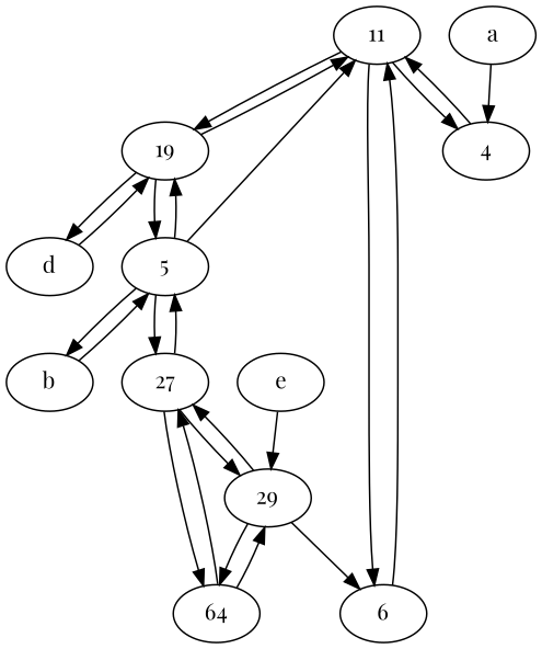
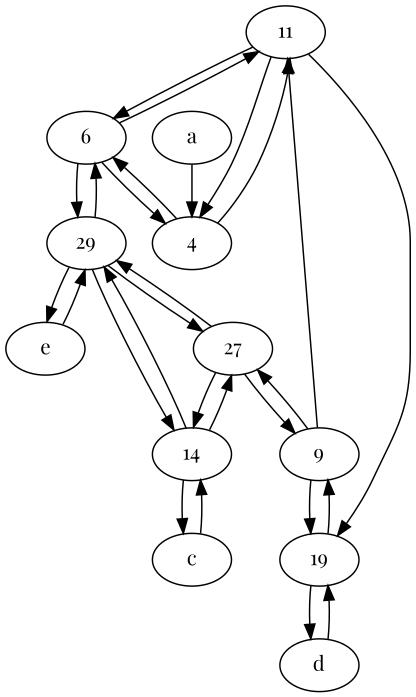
  digraph {
    fontname="Playfair Display"
    node [fontname="Playfair Display"]
    edge [fontname="Playfair Display"]
    11
    6
    19
    4
    n5 [label=29]
-   9 [label=5]
+   9
    d
    n8 [label=27]
-   b
-   14 [label=64]
+   14
    e
+   c
    a
    11 -> 6
    11 -> 19
    11 -> 4
    6 -> 11
-   19 -> 11
+   6 -> 4
+   6 -> n5
    19 -> 9
    19 -> d
    4 -> 11
+   4 -> 6
    n5 -> 6
    n5 -> n8
    n5 -> 14
+   n5 -> e
    9 -> 11
    9 -> 19
    9 -> n8
-   9 -> b
    d -> 19
    n8 -> n5
    n8 -> 9
    n8 -> 14
-   b -> 9
    14 -> n5
    14 -> n8
+   14 -> c
    e -> n5
+   c -> 14
    a -> 4
  }
